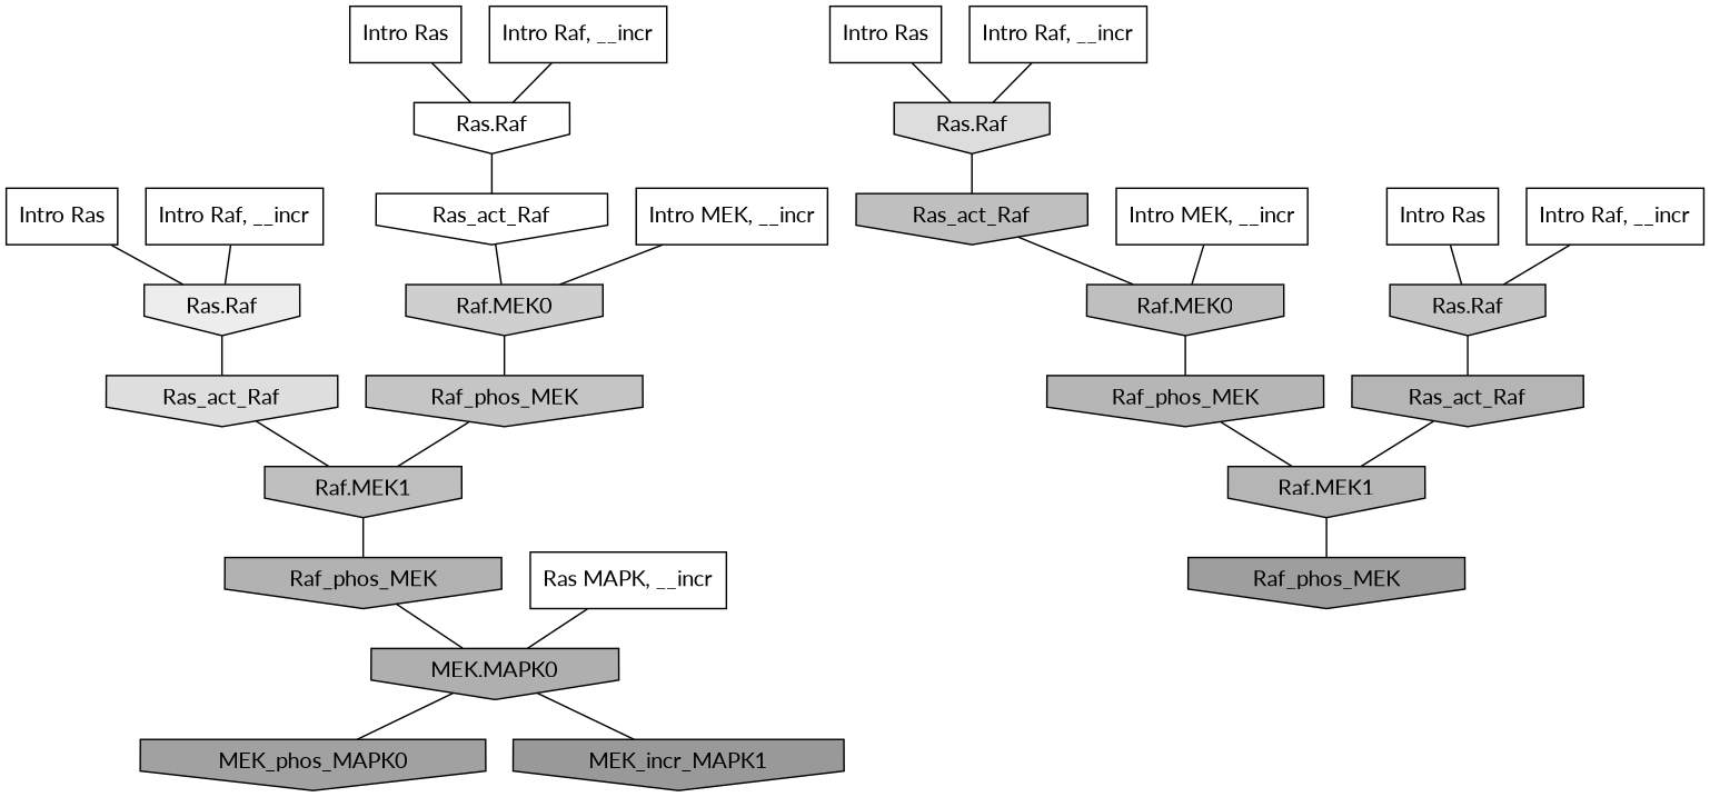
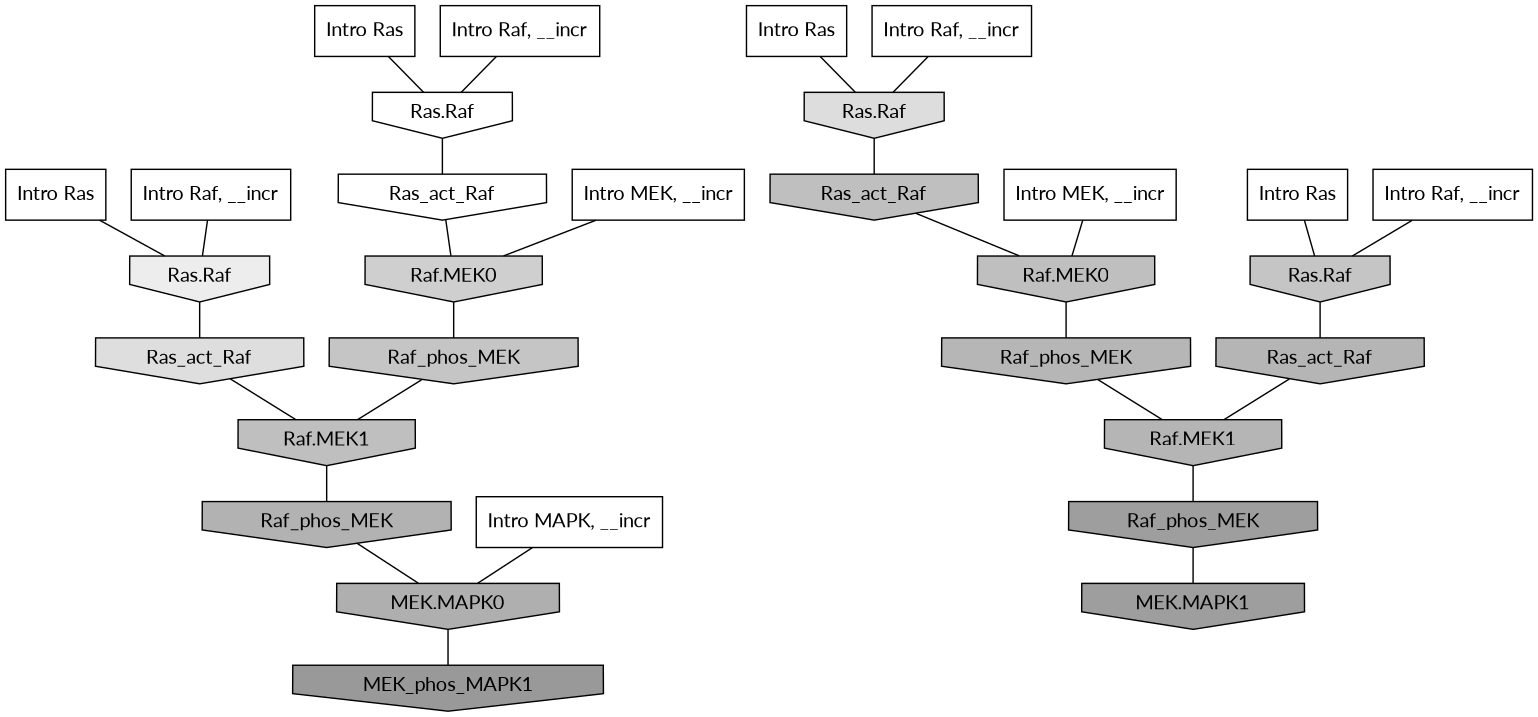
  digraph {
    fontname=Lato
    rankdir=TB
    ranksep=0.30
    node [fillcolor="0.000 0.000 1.000" fontname=Lato shape=invhouse style=filled]
    edge [color="0.000 0.000 0.000" dir=none fontname=Lato]
    n1 [label="Intro Ras" shape=rectangle]
    n2 [fillcolor="0.000 0.000 0.928" label="Ras.Raf"]
    n3 [fillcolor="0.000 0.000 0.868" label=Ras_act_Raf]
    n4 [label="Intro Ras" shape=rectangle]
    n5 [label="Ras.Raf"]
    n6 [label=Ras_act_Raf]
    n7 [label="Intro Ras" shape=rectangle]
    n8 [fillcolor="0.000 0.000 0.867" label="Ras.Raf"]
    n9 [fillcolor="0.000 0.000 0.750" label=Ras_act_Raf]
    n10 [label="Intro Ras" shape=rectangle]
    n11 [fillcolor="0.000 0.000 0.772" label="Ras.Raf"]
    n12 [fillcolor="0.000 0.000 0.710" label=Ras_act_Raf]
    n13 [label="Intro Raf, __incr" shape=rectangle]
    n14 [label="Intro Raf, __incr" shape=rectangle]
    n15 [label="Intro Raf, __incr" shape=rectangle]
    n16 [label="Intro Raf, __incr" shape=rectangle]
    n17 [label="Intro MEK, __incr" shape=rectangle]
    n18 [fillcolor="0.000 0.000 0.750" label="Raf.MEK0"]
    n19 [fillcolor="0.000 0.000 0.714" label=Raf_phos_MEK]
    n20 [label="Intro MEK, __incr" shape=rectangle]
    n21 [fillcolor="0.000 0.000 0.810" label="Raf.MEK0"]
    n22 [fillcolor="0.000 0.000 0.772" label=Raf_phos_MEK]
-   n23 [label="Ras MAPK, __incr" shape=rectangle]
+   n23 [label="Intro MAPK, __incr" shape=rectangle]
    n24 [fillcolor="0.000 0.000 0.684" label="MEK.MAPK0"]
-   n25 [fillcolor="0.000 0.000 0.632" label=MEK_phos_MAPK0]
-   n26 [fillcolor="0.000 0.000 0.600" label=MEK_incr_MAPK1]
+   n26 [fillcolor="0.000 0.000 0.600" label=MEK_phos_MAPK1]
    n27 [fillcolor="0.000 0.000 0.750" label="Raf.MEK1"]
    n28 [fillcolor="0.000 0.000 0.699" label=Raf_phos_MEK]
    n29 [fillcolor="0.000 0.000 0.710" label="Raf.MEK1"]
    n30 [fillcolor="0.000 0.000 0.620" label=Raf_phos_MEK]
+   n31 [fillcolor="0.000 0.000 0.620" label="MEK.MAPK1"]
    n1 -> n2
    n2 -> n3
    n3 -> n27
    n4 -> n5
    n5 -> n6
    n6 -> n21
    n7 -> n8
    n8 -> n9
    n9 -> n18
    n10 -> n11
    n11 -> n12
    n12 -> n29
    n13 -> n11
    n14 -> n5
    n15 -> n2
    n16 -> n8
    n17 -> n18
    n18 -> n19
    n19 -> n29
    n20 -> n21
    n21 -> n22
    n22 -> n27
    n23 -> n24
-   n24 -> n25
    n24 -> n26
    n27 -> n28
    n28 -> n24
    n29 -> n30
+   n30 -> n31
  }
